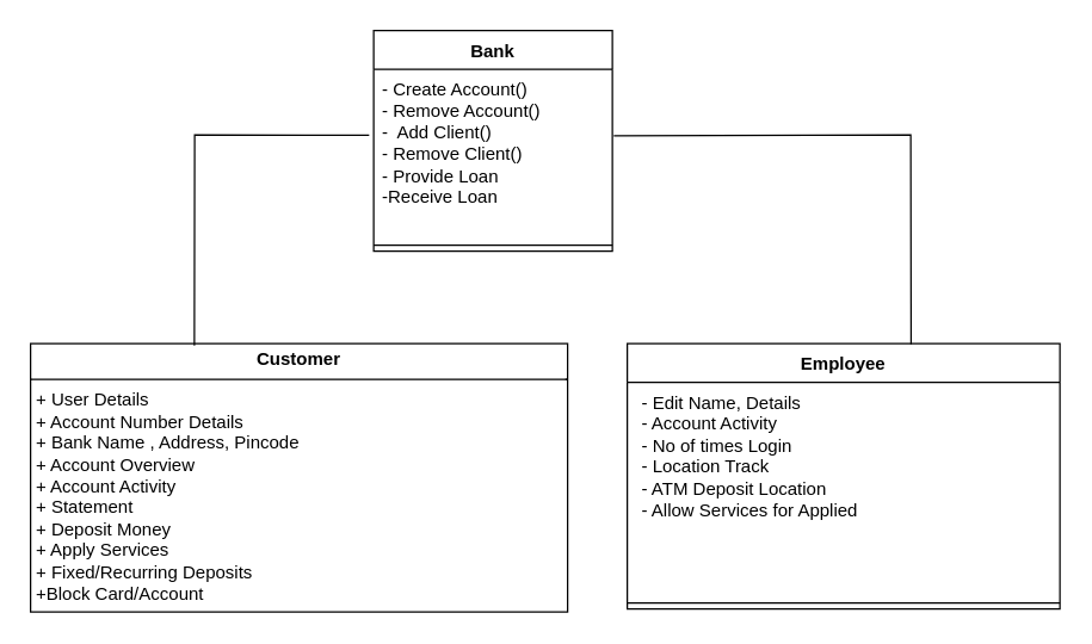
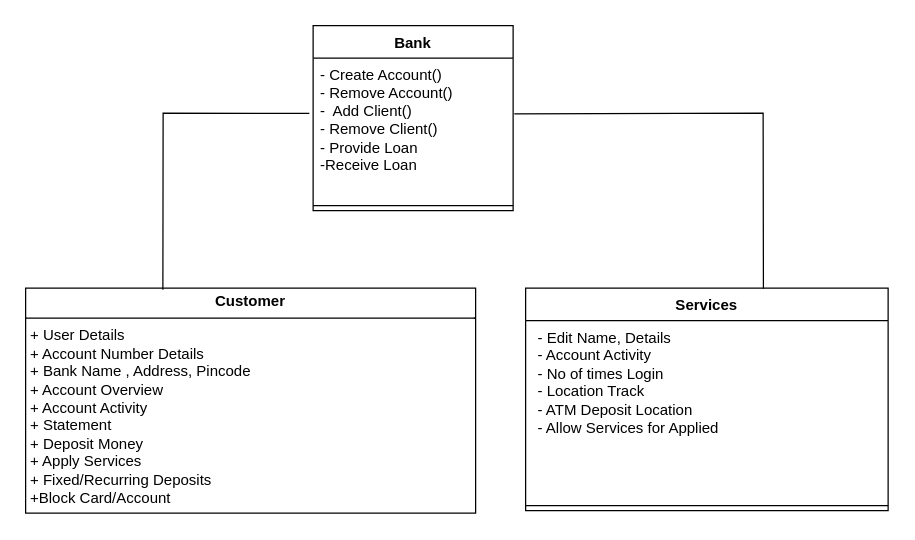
  <mxCell id="0" />
  <mxCell id="1" parent="0" />
  <mxCell id="2" value="&lt;p style=&quot;margin:0px;margin-top:4px;text-align:center;&quot;&gt;&lt;b&gt;Customer&lt;/b&gt;&lt;/p&gt;&lt;hr size=&quot;1&quot; style=&quot;border-style:solid;&quot;&gt;&lt;p style=&quot;margin:0px;margin-left:4px;&quot;&gt;+ User Details&lt;/p&gt;&lt;p style=&quot;margin:0px;margin-left:4px;&quot;&gt;+ Account Number Details&lt;/p&gt;&lt;p style=&quot;margin:0px;margin-left:4px;&quot;&gt;+ Bank Name , Address, Pincode&lt;/p&gt;&lt;p style=&quot;margin:0px;margin-left:4px;&quot;&gt;+ Account Overview&lt;/p&gt;&lt;p style=&quot;margin:0px;margin-left:4px;&quot;&gt;+ Account Activity&lt;/p&gt;&lt;p style=&quot;margin:0px;margin-left:4px;&quot;&gt;+ Statement&lt;br&gt;+ Deposit Money&lt;/p&gt;&lt;p style=&quot;margin:0px;margin-left:4px;&quot;&gt;+ Apply Services&lt;/p&gt;&lt;p style=&quot;margin:0px;margin-left:4px;&quot;&gt;+ Fixed/Recurring Deposits&lt;/p&gt;&lt;p style=&quot;margin:0px;margin-left:4px;&quot;&gt;+Block Card/Account&amp;nbsp;&lt;/p&gt;&lt;hr size=&quot;1&quot; style=&quot;border-style:solid;&quot;&gt;&lt;p style=&quot;margin:0px;margin-left:4px;&quot;&gt;&lt;br&gt;&lt;/p&gt;" style="verticalAlign=top;align=left;overflow=fill;html=1;whiteSpace=wrap;" parent="1" vertex="1"><mxGeometry x="20" y="230" width="360" height="180" as="geometry" /></mxCell>
- <mxCell id="3" value="Employee" style="swimlane;fontStyle=1;align=center;verticalAlign=top;childLayout=stackLayout;horizontal=1;startSize=26;horizontalStack=0;resizeParent=1;resizeParentMax=0;resizeLast=0;collapsible=1;marginBottom=0;whiteSpace=wrap;html=1;" vertex="1" parent="1"><mxGeometry x="420" y="230" width="290" height="178" as="geometry" /></mxCell>
+ <mxCell id="3" value="Services" style="swimlane;fontStyle=1;align=center;verticalAlign=top;childLayout=stackLayout;horizontal=1;startSize=26;horizontalStack=0;resizeParent=1;resizeParentMax=0;resizeLast=0;collapsible=1;marginBottom=0;whiteSpace=wrap;html=1;" vertex="1" parent="1"><mxGeometry x="420" y="230" width="290" height="178" as="geometry" /></mxCell>
  <mxCell id="4" value="&lt;p style=&quot;margin: 0px 0px 0px 4px;&quot;&gt;- Edit Name, Details&lt;/p&gt;&lt;p style=&quot;margin: 0px 0px 0px 4px;&quot;&gt;- Account Activity&lt;/p&gt;&lt;p style=&quot;margin: 0px 0px 0px 4px;&quot;&gt;- No of times Login&lt;/p&gt;&lt;p style=&quot;margin: 0px 0px 0px 4px;&quot;&gt;- Location Track&lt;/p&gt;&lt;p style=&quot;margin: 0px 0px 0px 4px;&quot;&gt;- ATM Deposit Location&lt;/p&gt;&lt;p style=&quot;margin: 0px 0px 0px 4px;&quot;&gt;- Allow Services for Applied&lt;/p&gt;" style="text;strokeColor=none;fillColor=none;align=left;verticalAlign=top;spacingLeft=4;spacingRight=4;overflow=hidden;rotatable=0;points=[[0,0.5],[1,0.5]];portConstraint=eastwest;whiteSpace=wrap;html=1;" vertex="1" parent="3"><mxGeometry y="26" width="290" height="144" as="geometry" /></mxCell>
  <mxCell id="5" value="" style="line;strokeWidth=1;fillColor=none;align=left;verticalAlign=middle;spacingTop=-1;spacingLeft=3;spacingRight=3;rotatable=0;labelPosition=right;points=[];portConstraint=eastwest;strokeColor=inherit;" vertex="1" parent="3"><mxGeometry y="170" width="290" height="8" as="geometry" /></mxCell>
  <mxCell id="6" value="Bank" style="swimlane;fontStyle=1;align=center;verticalAlign=top;childLayout=stackLayout;horizontal=1;startSize=26;horizontalStack=0;resizeParent=1;resizeParentMax=0;resizeLast=0;collapsible=1;marginBottom=0;whiteSpace=wrap;html=1;" vertex="1" parent="1"><mxGeometry x="250" y="20" width="160" height="148" as="geometry" /></mxCell>
  <mxCell id="7" value="- Create Account()&lt;div&gt;- Remove Account()&lt;/div&gt;&lt;div&gt;-&amp;nbsp; Add Client()&lt;/div&gt;&lt;div&gt;- Remove Client()&lt;/div&gt;&lt;div&gt;- Provide Loan&lt;/div&gt;&lt;div&gt;-Receive Loan&lt;/div&gt;&lt;div&gt;&lt;br&gt;&lt;/div&gt;" style="text;strokeColor=none;fillColor=none;align=left;verticalAlign=top;spacingLeft=4;spacingRight=4;overflow=hidden;rotatable=0;points=[[0,0.5],[1,0.5]];portConstraint=eastwest;whiteSpace=wrap;html=1;" vertex="1" parent="6"><mxGeometry y="26" width="160" height="114" as="geometry" /></mxCell>
  <mxCell id="8" value="" style="line;strokeWidth=1;fillColor=none;align=left;verticalAlign=middle;spacingTop=-1;spacingLeft=3;spacingRight=3;rotatable=0;labelPosition=right;points=[];portConstraint=eastwest;strokeColor=inherit;" vertex="1" parent="6"><mxGeometry y="140" width="160" height="8" as="geometry" /></mxCell>
  <mxCell id="9" value="" style="endArrow=none;html=1;rounded=0;exitX=1.006;exitY=0.392;exitDx=0;exitDy=0;entryX=0.656;entryY=0.003;entryDx=0;entryDy=0;entryPerimeter=0;exitPerimeter=0;" edge="1" parent="1" source="7" target="3"><mxGeometry width="50" height="50" relative="1" as="geometry"><mxPoint x="570" y="190" as="sourcePoint" /><mxPoint x="620" y="140" as="targetPoint" /><Array as="points"><mxPoint x="610" y="90" /></Array></mxGeometry></mxCell>
  <mxCell id="10" value="" style="endArrow=none;html=1;rounded=0;entryX=-0.019;entryY=0.388;entryDx=0;entryDy=0;entryPerimeter=0;exitX=0.305;exitY=0.007;exitDx=0;exitDy=0;exitPerimeter=0;" edge="1" parent="1" source="2" target="7"><mxGeometry width="50" height="50" relative="1" as="geometry"><mxPoint x="130" y="220" as="sourcePoint" /><mxPoint x="160" y="90" as="targetPoint" /><Array as="points"><mxPoint x="130" y="90" /></Array></mxGeometry></mxCell>
